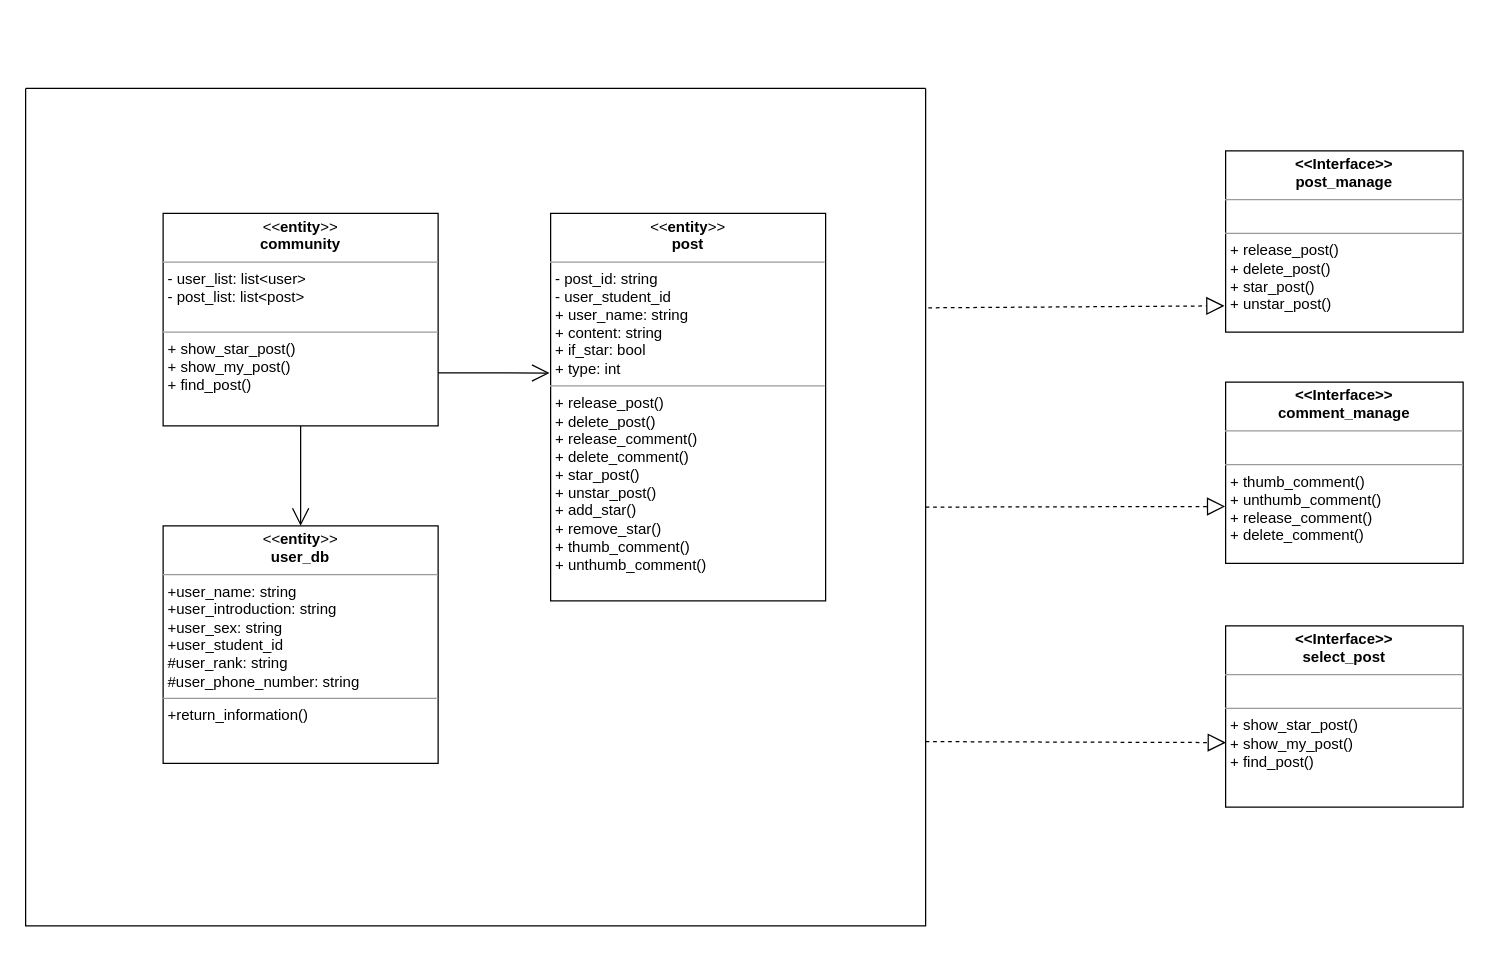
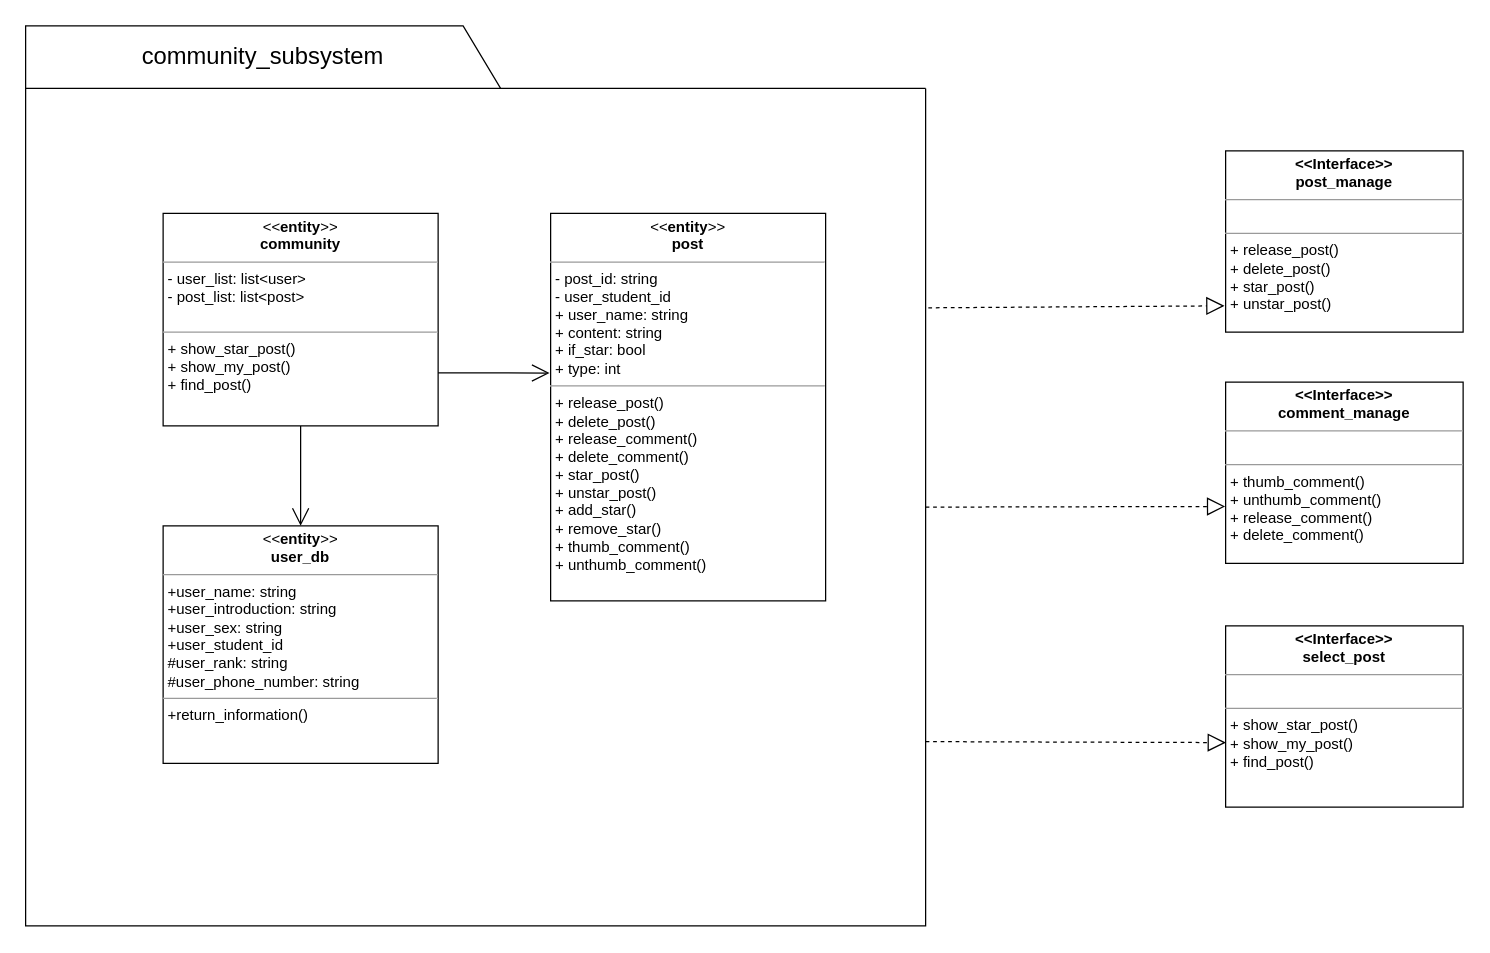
  <mxCell id="0" />
  <mxCell id="1" parent="0" />
  <mxCell id="2" value="" style="swimlane;startSize=0;" parent="1" vertex="1"><mxGeometry x="20" y="70" width="720" height="670" as="geometry" /></mxCell>
  <mxCell id="3" value="&lt;p style=&quot;margin:0px;margin-top:4px;text-align:center;&quot;&gt;&lt;i&gt;&amp;lt;&amp;lt;&lt;/i&gt;&lt;b&gt;entity&lt;/b&gt;&lt;i&gt;&amp;gt;&amp;gt;&lt;/i&gt;&lt;br&gt;&lt;b&gt;post&lt;/b&gt;&lt;/p&gt;&lt;hr size=&quot;1&quot;&gt;&lt;p style=&quot;margin:0px;margin-left:4px;&quot;&gt;- post_id: string&lt;/p&gt;&lt;p style=&quot;margin:0px;margin-left:4px;&quot;&gt;- user_student_id&lt;br&gt;&lt;/p&gt;&lt;p style=&quot;margin:0px;margin-left:4px;&quot;&gt;+ user_name: string&lt;br&gt;+ content: string&lt;/p&gt;&lt;p style=&quot;margin:0px;margin-left:4px;&quot;&gt;+ if_star: bool&lt;/p&gt;&lt;p style=&quot;margin:0px;margin-left:4px;&quot;&gt;+ type: int&lt;/p&gt;&lt;hr size=&quot;1&quot;&gt;&lt;p style=&quot;margin:0px;margin-left:4px;&quot;&gt;+ release_post()&lt;br&gt;&lt;/p&gt;&lt;p style=&quot;margin:0px;margin-left:4px;&quot;&gt;+ delete_post()&lt;/p&gt;&lt;p style=&quot;margin:0px;margin-left:4px;&quot;&gt;+ release_comment()&lt;/p&gt;&lt;p style=&quot;margin:0px;margin-left:4px;&quot;&gt;+ delete_comment()&lt;/p&gt;&lt;p style=&quot;margin:0px;margin-left:4px;&quot;&gt;+ star_post()&lt;/p&gt;&lt;p style=&quot;margin:0px;margin-left:4px;&quot;&gt;+ unstar_post()&lt;/p&gt;&lt;p style=&quot;margin:0px;margin-left:4px;&quot;&gt;+ add_star()&lt;/p&gt;&lt;p style=&quot;margin:0px;margin-left:4px;&quot;&gt;+ remove_star()&lt;/p&gt;&lt;p style=&quot;margin:0px;margin-left:4px;&quot;&gt;+ thumb_comment()&lt;/p&gt;&lt;p style=&quot;margin:0px;margin-left:4px;&quot;&gt;+ unthumb_comment()&lt;/p&gt;" style="verticalAlign=top;align=left;overflow=fill;fontSize=12;fontFamily=Helvetica;html=1;" parent="2" vertex="1"><mxGeometry x="420" y="100" width="220" height="310" as="geometry" /></mxCell>
  <mxCell id="4" value="&lt;p style=&quot;margin:0px;margin-top:4px;text-align:center;&quot;&gt;&lt;i&gt;&amp;lt;&amp;lt;&lt;/i&gt;&lt;b&gt;entity&lt;/b&gt;&lt;i&gt;&amp;gt;&amp;gt;&lt;/i&gt;&lt;br&gt;&lt;b&gt;community&lt;/b&gt;&lt;/p&gt;&lt;hr size=&quot;1&quot;&gt;&lt;p style=&quot;margin:0px;margin-left:4px;&quot;&gt;- user_list: list&amp;lt;user&amp;gt;&lt;/p&gt;&lt;p style=&quot;margin:0px;margin-left:4px;&quot;&gt;- post_list: list&amp;lt;post&amp;gt;&lt;/p&gt;&lt;p style=&quot;margin:0px;margin-left:4px;&quot;&gt;&lt;br&gt;&lt;/p&gt;&lt;hr size=&quot;1&quot;&gt;&lt;p style=&quot;margin:0px;margin-left:4px;&quot;&gt;+ show_star_post()&lt;/p&gt;&lt;p style=&quot;margin:0px;margin-left:4px;&quot;&gt;+ show_my_post()&lt;/p&gt;&lt;p style=&quot;margin:0px;margin-left:4px;&quot;&gt;+ find_post()&lt;/p&gt;" style="verticalAlign=top;align=left;overflow=fill;fontSize=12;fontFamily=Helvetica;html=1;" vertex="1" parent="2"><mxGeometry x="110" y="100" width="220" height="170" as="geometry" /></mxCell>
  <mxCell id="5" value="&lt;p style=&quot;margin:0px;margin-top:4px;text-align:center;&quot;&gt;&lt;i&gt;&amp;lt;&amp;lt;&lt;/i&gt;&lt;b&gt;entity&lt;/b&gt;&lt;i&gt;&amp;gt;&amp;gt;&lt;/i&gt;&lt;br&gt;&lt;b&gt;user_db&lt;/b&gt;&lt;/p&gt;&lt;hr size=&quot;1&quot;&gt;&lt;p style=&quot;margin:0px;margin-left:4px;&quot;&gt;+user_name: string&lt;br&gt;&lt;/p&gt;&lt;p style=&quot;margin:0px;margin-left:4px;&quot;&gt;+user_introduction: string&lt;br&gt;&lt;/p&gt;&lt;p style=&quot;margin:0px;margin-left:4px;&quot;&gt;+user_sex: string&lt;br&gt;&lt;/p&gt;&lt;p style=&quot;margin:0px;margin-left:4px;&quot;&gt;+user_student_id&lt;br&gt;&lt;/p&gt;&lt;p style=&quot;margin:0px;margin-left:4px;&quot;&gt;#user_rank: string&lt;br&gt;&lt;/p&gt;&lt;p style=&quot;margin:0px;margin-left:4px;&quot;&gt;#user_phone_number: string&lt;br&gt;&lt;/p&gt;&lt;hr size=&quot;1&quot;&gt;&lt;p style=&quot;margin:0px;margin-left:4px;&quot;&gt;+return_information()&lt;br&gt;&lt;/p&gt;" style="verticalAlign=top;align=left;overflow=fill;fontSize=12;fontFamily=Helvetica;html=1;" vertex="1" parent="2"><mxGeometry x="110" y="350" width="220" height="190" as="geometry" /></mxCell>
  <mxCell id="6" value="" style="endArrow=open;endFill=1;endSize=12;html=1;rounded=0;exitX=1;exitY=0.75;exitDx=0;exitDy=0;entryX=-0.004;entryY=0.412;entryDx=0;entryDy=0;entryPerimeter=0;" edge="1" parent="2" source="4" target="3"><mxGeometry width="160" relative="1" as="geometry"><mxPoint x="230" y="300" as="sourcePoint" /><mxPoint x="390" y="300" as="targetPoint" /></mxGeometry></mxCell>
  <mxCell id="7" value="" style="endArrow=open;endFill=1;endSize=12;html=1;rounded=0;exitX=0.5;exitY=1;exitDx=0;exitDy=0;entryX=0.5;entryY=0;entryDx=0;entryDy=0;" edge="1" parent="2" source="4" target="5"><mxGeometry width="160" relative="1" as="geometry"><mxPoint x="300" y="300" as="sourcePoint" /><mxPoint x="460" y="300" as="targetPoint" /></mxGeometry></mxCell>
  <mxCell id="8" value="" style="endArrow=block;endFill=0;endSize=12;html=1;rounded=0;dashed=1;exitX=1.003;exitY=0.262;exitDx=0;exitDy=0;exitPerimeter=0;entryX=-0.005;entryY=0.855;entryDx=0;entryDy=0;entryPerimeter=0;" edge="1" parent="1" source="2" target="12"><mxGeometry width="160" relative="1" as="geometry"><mxPoint x="670" y="254.5" as="sourcePoint" /><mxPoint x="830" y="257" as="targetPoint" /></mxGeometry></mxCell>
  <mxCell id="9" value="" style="endArrow=block;endFill=0;endSize=12;html=1;rounded=0;dashed=1;exitX=1;exitY=0.5;exitDx=0;exitDy=0;entryX=-0.002;entryY=0.686;entryDx=0;entryDy=0;entryPerimeter=0;" edge="1" parent="1" source="2" target="13"><mxGeometry width="160" relative="1" as="geometry"><mxPoint x="720" y="340" as="sourcePoint" /><mxPoint x="829.34" y="340" as="targetPoint" /></mxGeometry></mxCell>
  <mxCell id="10" value="" style="endArrow=block;endFill=0;endSize=12;html=1;rounded=0;dashed=1;exitX=1;exitY=0.78;exitDx=0;exitDy=0;exitPerimeter=0;entryX=0.001;entryY=0.644;entryDx=0;entryDy=0;entryPerimeter=0;" edge="1" parent="1" source="2" target="14"><mxGeometry width="160" relative="1" as="geometry"><mxPoint x="700" y="430" as="sourcePoint" /><mxPoint x="829.34" y="430" as="targetPoint" /></mxGeometry></mxCell>
+ <mxCell id="11" value="&lt;span style=&quot;font-size: 19px;&quot;&gt;community_subsystem&lt;/span&gt;" style="shape=manualInput;whiteSpace=wrap;html=1;direction=south;" vertex="1" parent="1"><mxGeometry x="20" y="20" width="380" height="50" as="geometry" /></mxCell>
  <mxCell id="12" value="&lt;p style=&quot;margin:0px;margin-top:4px;text-align:center;&quot;&gt;&lt;b&gt;&amp;lt;&amp;lt;Interface&amp;gt;&amp;gt;&lt;/b&gt;&lt;br&gt;&lt;b&gt;post_manage&lt;/b&gt;&lt;/p&gt;&lt;hr size=&quot;1&quot;&gt;&lt;p style=&quot;margin:0px;margin-left:4px;&quot;&gt;&lt;br&gt;&lt;/p&gt;&lt;hr size=&quot;1&quot;&gt;&lt;p style=&quot;margin: 0px 0px 0px 4px;&quot;&gt;+ release_post()&lt;br&gt;&lt;/p&gt;&lt;p style=&quot;margin:0px;margin-left:4px;&quot;&gt;&lt;span style=&quot;background-color: initial;&quot;&gt;+ delete_post()&lt;/span&gt;&lt;/p&gt;&lt;p style=&quot;margin: 0px 0px 0px 4px;&quot;&gt;+ star_post()&lt;/p&gt;&lt;p style=&quot;margin: 0px 0px 0px 4px;&quot;&gt;+ unstar_post()&lt;/p&gt;&lt;p style=&quot;margin:0px;margin-left:4px;&quot;&gt;&lt;span style=&quot;background-color: initial;&quot;&gt;&lt;br&gt;&lt;/span&gt;&lt;/p&gt;" style="verticalAlign=top;align=left;overflow=fill;fontSize=12;fontFamily=Helvetica;html=1;" vertex="1" parent="1"><mxGeometry x="980" y="120" width="190" height="145" as="geometry" /></mxCell>
  <mxCell id="13" value="&lt;p style=&quot;margin:0px;margin-top:4px;text-align:center;&quot;&gt;&lt;b&gt;&amp;lt;&amp;lt;Interface&amp;gt;&amp;gt;&lt;/b&gt;&lt;br&gt;&lt;b&gt;comment_manage&lt;/b&gt;&lt;/p&gt;&lt;hr size=&quot;1&quot;&gt;&lt;p style=&quot;margin:0px;margin-left:4px;&quot;&gt;&lt;br&gt;&lt;/p&gt;&lt;hr size=&quot;1&quot;&gt;&lt;p style=&quot;margin: 0px 0px 0px 4px;&quot;&gt;+ thumb_comment()&lt;/p&gt;&lt;p style=&quot;margin: 0px 0px 0px 4px;&quot;&gt;+ unthumb_comment()&lt;/p&gt;&lt;p style=&quot;margin: 0px 0px 0px 4px;&quot;&gt;+ release_comment()&lt;/p&gt;&lt;p style=&quot;margin: 0px 0px 0px 4px;&quot;&gt;+ delete_comment()&lt;/p&gt;&lt;p style=&quot;margin:0px;margin-left:4px;&quot;&gt;&lt;span style=&quot;background-color: initial;&quot;&gt;&lt;br&gt;&lt;/span&gt;&lt;/p&gt;" style="verticalAlign=top;align=left;overflow=fill;fontSize=12;fontFamily=Helvetica;html=1;" vertex="1" parent="1"><mxGeometry x="980" y="305" width="190" height="145" as="geometry" /></mxCell>
  <mxCell id="14" value="&lt;p style=&quot;margin:0px;margin-top:4px;text-align:center;&quot;&gt;&lt;b&gt;&amp;lt;&amp;lt;Interface&amp;gt;&amp;gt;&lt;/b&gt;&lt;br&gt;&lt;b&gt;select_post&lt;/b&gt;&lt;/p&gt;&lt;hr size=&quot;1&quot;&gt;&lt;p style=&quot;margin:0px;margin-left:4px;&quot;&gt;&lt;br&gt;&lt;/p&gt;&lt;hr size=&quot;1&quot;&gt;&lt;p style=&quot;margin: 0px 0px 0px 4px;&quot;&gt;+ show_star_post()&lt;/p&gt;&lt;p style=&quot;margin: 0px 0px 0px 4px;&quot;&gt;+ show_my_post()&lt;/p&gt;&lt;p style=&quot;margin: 0px 0px 0px 4px;&quot;&gt;+ find_post()&lt;/p&gt;&lt;p style=&quot;margin:0px;margin-left:4px;&quot;&gt;&lt;span style=&quot;background-color: initial;&quot;&gt;&lt;br&gt;&lt;/span&gt;&lt;/p&gt;" style="verticalAlign=top;align=left;overflow=fill;fontSize=12;fontFamily=Helvetica;html=1;" vertex="1" parent="1"><mxGeometry x="980" y="500" width="190" height="145" as="geometry" /></mxCell>
